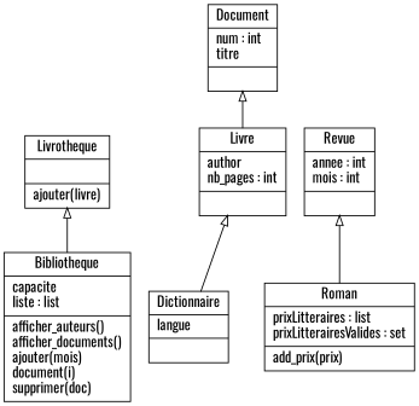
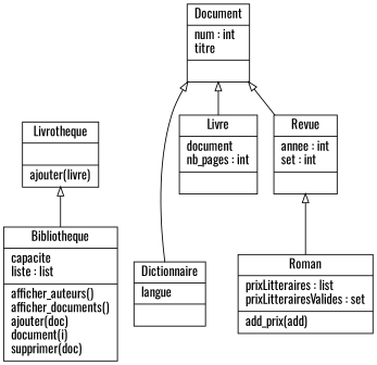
  digraph {
    fontname=Oswald
    rankdir=BT
    node [fontname=Oswald shape=record]
    edge [arrowhead=empty arrowtail=none fontname=Oswald]
-   n1 [label="{Bibliotheque|capacite\lliste : list\l|afficher_auteurs()\lafficher_documents()\lajouter(mois)\ldocument(i)\lsupprimer(doc)\l}"]
+   n1 [label="{Bibliotheque|capacite\lliste : list\l|afficher_auteurs()\lafficher_documents()\lajouter(doc)\ldocument(i)\lsupprimer(doc)\l}"]
    n2 [label="{Livrotheque|\l|ajouter(livre)\l}"]
    n3 [label="{Dictionnaire|langue\l|}"]
    n4 [label="{Document|num : int\ltitre\l|}"]
-   n5 [label="{Livre|author\lnb_pages : int\l|}"]
-   n6 [label="{Revue|annee : int\lmois : int\l|}"]
-   n7 [label="{Roman|prixLitteraires : list\lprixLitterairesValides : set\l|add_prix(prix)\l}"]
+   n5 [label="{Livre|document\lnb_pages : int\l|}"]
+   n6 [label="{Revue|annee : int\lset : int\l|}"]
+   n7 [label="{Roman|prixLitteraires : list\lprixLitterairesValides : set\l|add_prix(add)\l}"]
    n1 -> n2
-   n3 -> n5
+   n3 -> n4
    n5 -> n4
+   n6 -> n4
    n7 -> n6
  }
